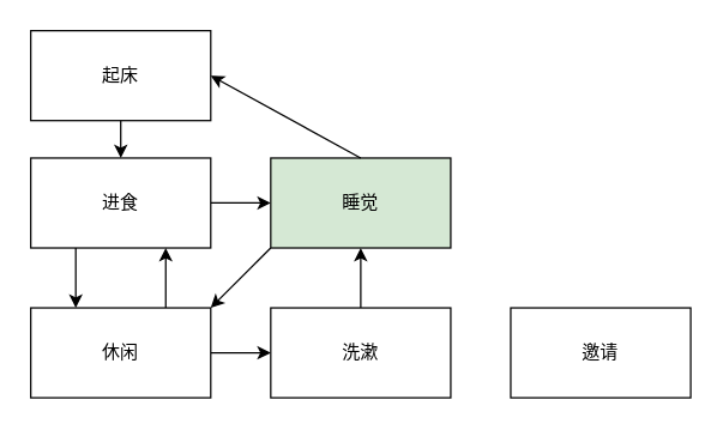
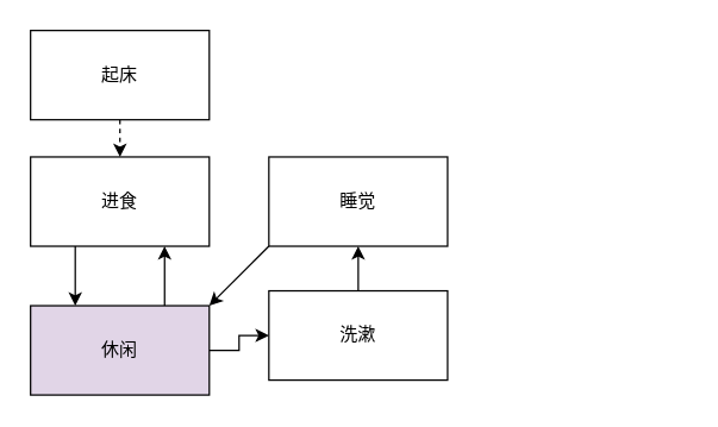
  <mxCell id="0" />
  <mxCell id="1" parent="0" />
- <mxCell id="2" style="edgeStyle=orthogonalEdgeStyle;rounded=0;orthogonalLoop=1;jettySize=auto;html=1;exitX=0.5;exitY=1;exitDx=0;exitDy=0;entryX=0.5;entryY=0;entryDx=0;entryDy=0;" parent="1" source="3" target="5" edge="1"><mxGeometry relative="1" as="geometry" /></mxCell>
+ <mxCell id="2" style="edgeStyle=orthogonalEdgeStyle;rounded=0;orthogonalLoop=1;jettySize=auto;html=1;exitX=0.5;exitY=1;exitDx=0;exitDy=0;entryX=0.5;entryY=0;entryDx=0;entryDy=0;dashed=1;" parent="1" source="3" target="5" edge="1"><mxGeometry relative="1" as="geometry" /></mxCell>
  <mxCell id="3" value="起床" style="rounded=0;whiteSpace=wrap;html=1;" parent="1" vertex="1"><mxGeometry x="20" y="20" width="120" height="60" as="geometry" /></mxCell>
- <mxCell id="4" style="edgeStyle=orthogonalEdgeStyle;rounded=0;orthogonalLoop=1;jettySize=auto;html=1;entryX=0;entryY=0.5;entryDx=0;entryDy=0;" parent="1" source="5" target="6" edge="1"><mxGeometry relative="1" as="geometry" /></mxCell>
  <mxCell id="5" value="进食" style="rounded=0;whiteSpace=wrap;html=1;" parent="1" vertex="1"><mxGeometry x="20" y="105" width="120" height="60" as="geometry" /></mxCell>
- <mxCell id="6" value="睡觉" style="rounded=0;whiteSpace=wrap;html=1;fillColor=#d5e8d4;" parent="1" vertex="1"><mxGeometry x="180" y="105" width="120" height="60" as="geometry" /></mxCell>
+ <mxCell id="6" value="睡觉" style="rounded=0;whiteSpace=wrap;html=1;" parent="1" vertex="1"><mxGeometry x="180" y="105" width="120" height="60" as="geometry" /></mxCell>
  <mxCell id="7" style="edgeStyle=orthogonalEdgeStyle;rounded=0;orthogonalLoop=1;jettySize=auto;html=1;entryX=0.5;entryY=1;entryDx=0;entryDy=0;" parent="1" source="8" target="6" edge="1"><mxGeometry relative="1" as="geometry" /></mxCell>
- <mxCell id="8" value="洗漱" style="rounded=0;whiteSpace=wrap;html=1;" parent="1" vertex="1"><mxGeometry x="180" y="205" width="120" height="60" as="geometry" /></mxCell>
+ <mxCell id="8" value="洗漱" style="rounded=0;whiteSpace=wrap;html=1;" parent="1" vertex="1"><mxGeometry x="180" y="195" width="120" height="60" as="geometry" /></mxCell>
  <mxCell id="9" style="edgeStyle=orthogonalEdgeStyle;rounded=0;orthogonalLoop=1;jettySize=auto;html=1;entryX=0;entryY=0.5;entryDx=0;entryDy=0;" parent="1" source="10" target="8" edge="1"><mxGeometry relative="1" as="geometry" /></mxCell>
- <mxCell id="10" value="休闲" style="rounded=0;whiteSpace=wrap;html=1;" parent="1" vertex="1"><mxGeometry x="20" y="205" width="120" height="60" as="geometry" /></mxCell>
- <mxCell id="11" value="邀请" style="rounded=0;whiteSpace=wrap;html=1;" parent="1" vertex="1"><mxGeometry x="340" y="205" width="120" height="60" as="geometry" /></mxCell>
+ <mxCell id="10" value="休闲" style="rounded=0;whiteSpace=wrap;html=1;fillColor=#e1d5e7;" parent="1" vertex="1"><mxGeometry x="20" y="205" width="120" height="60" as="geometry" /></mxCell>
  <mxCell id="12" value="" style="endArrow=classic;html=1;rounded=0;entryX=0.75;entryY=1;entryDx=0;entryDy=0;exitX=0.75;exitY=0;exitDx=0;exitDy=0;" parent="1" source="10" target="5" edge="1"><mxGeometry width="50" height="50" relative="1" as="geometry"><mxPoint x="-20" y="235" as="sourcePoint" /><mxPoint x="30" y="185" as="targetPoint" /></mxGeometry></mxCell>
  <mxCell id="13" value="" style="endArrow=classic;html=1;rounded=0;exitX=0.25;exitY=1;exitDx=0;exitDy=0;entryX=0.25;entryY=0;entryDx=0;entryDy=0;" parent="1" source="5" target="10" edge="1"><mxGeometry width="50" height="50" relative="1" as="geometry"><mxPoint x="-30" y="235" as="sourcePoint" /><mxPoint x="20" y="185" as="targetPoint" /></mxGeometry></mxCell>
  <mxCell id="14" value="" style="endArrow=classic;html=1;rounded=0;entryX=1;entryY=0;entryDx=0;entryDy=0;exitX=0;exitY=1;exitDx=0;exitDy=0;" parent="1" source="6" target="10" edge="1"><mxGeometry width="50" height="50" relative="1" as="geometry"><mxPoint x="350" y="195" as="sourcePoint" /><mxPoint x="400" y="145" as="targetPoint" /></mxGeometry></mxCell>
- <mxCell id="15" value="" style="endArrow=classic;html=1;rounded=0;exitX=0.5;exitY=0;exitDx=0;exitDy=0;entryX=1;entryY=0.5;entryDx=0;entryDy=0;" parent="1" source="6" target="3" edge="1"><mxGeometry width="50" height="50" relative="1" as="geometry"><mxPoint x="260" y="85" as="sourcePoint" /><mxPoint x="310" y="35" as="targetPoint" /></mxGeometry></mxCell>
